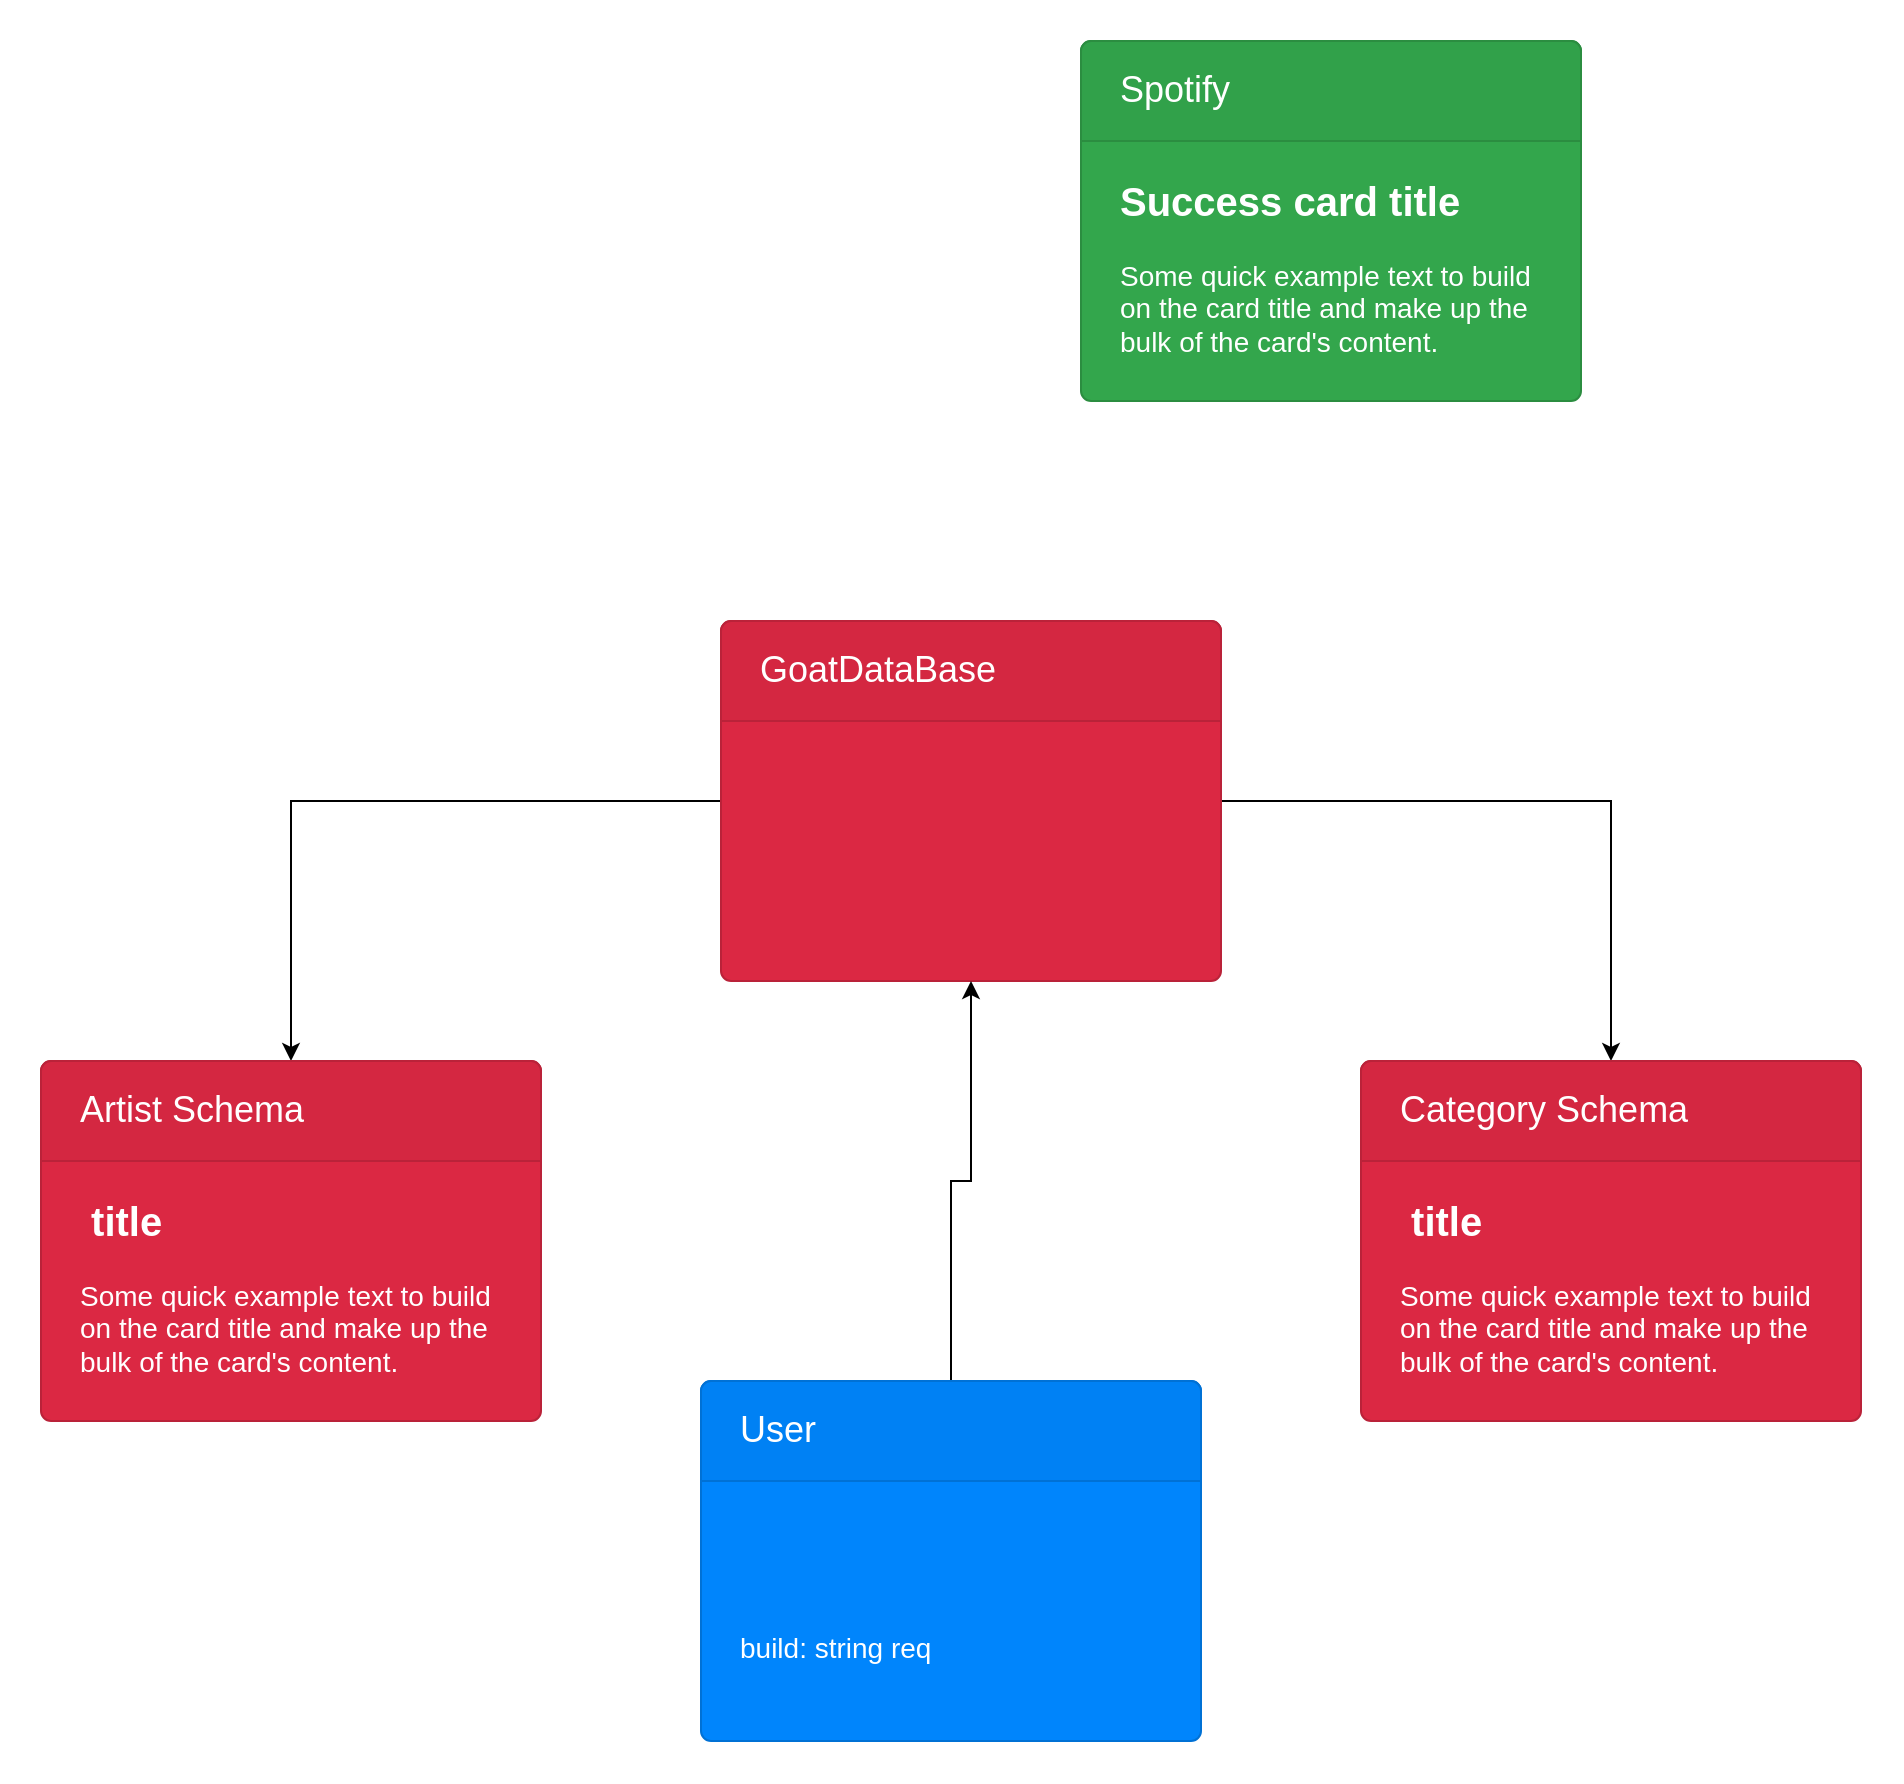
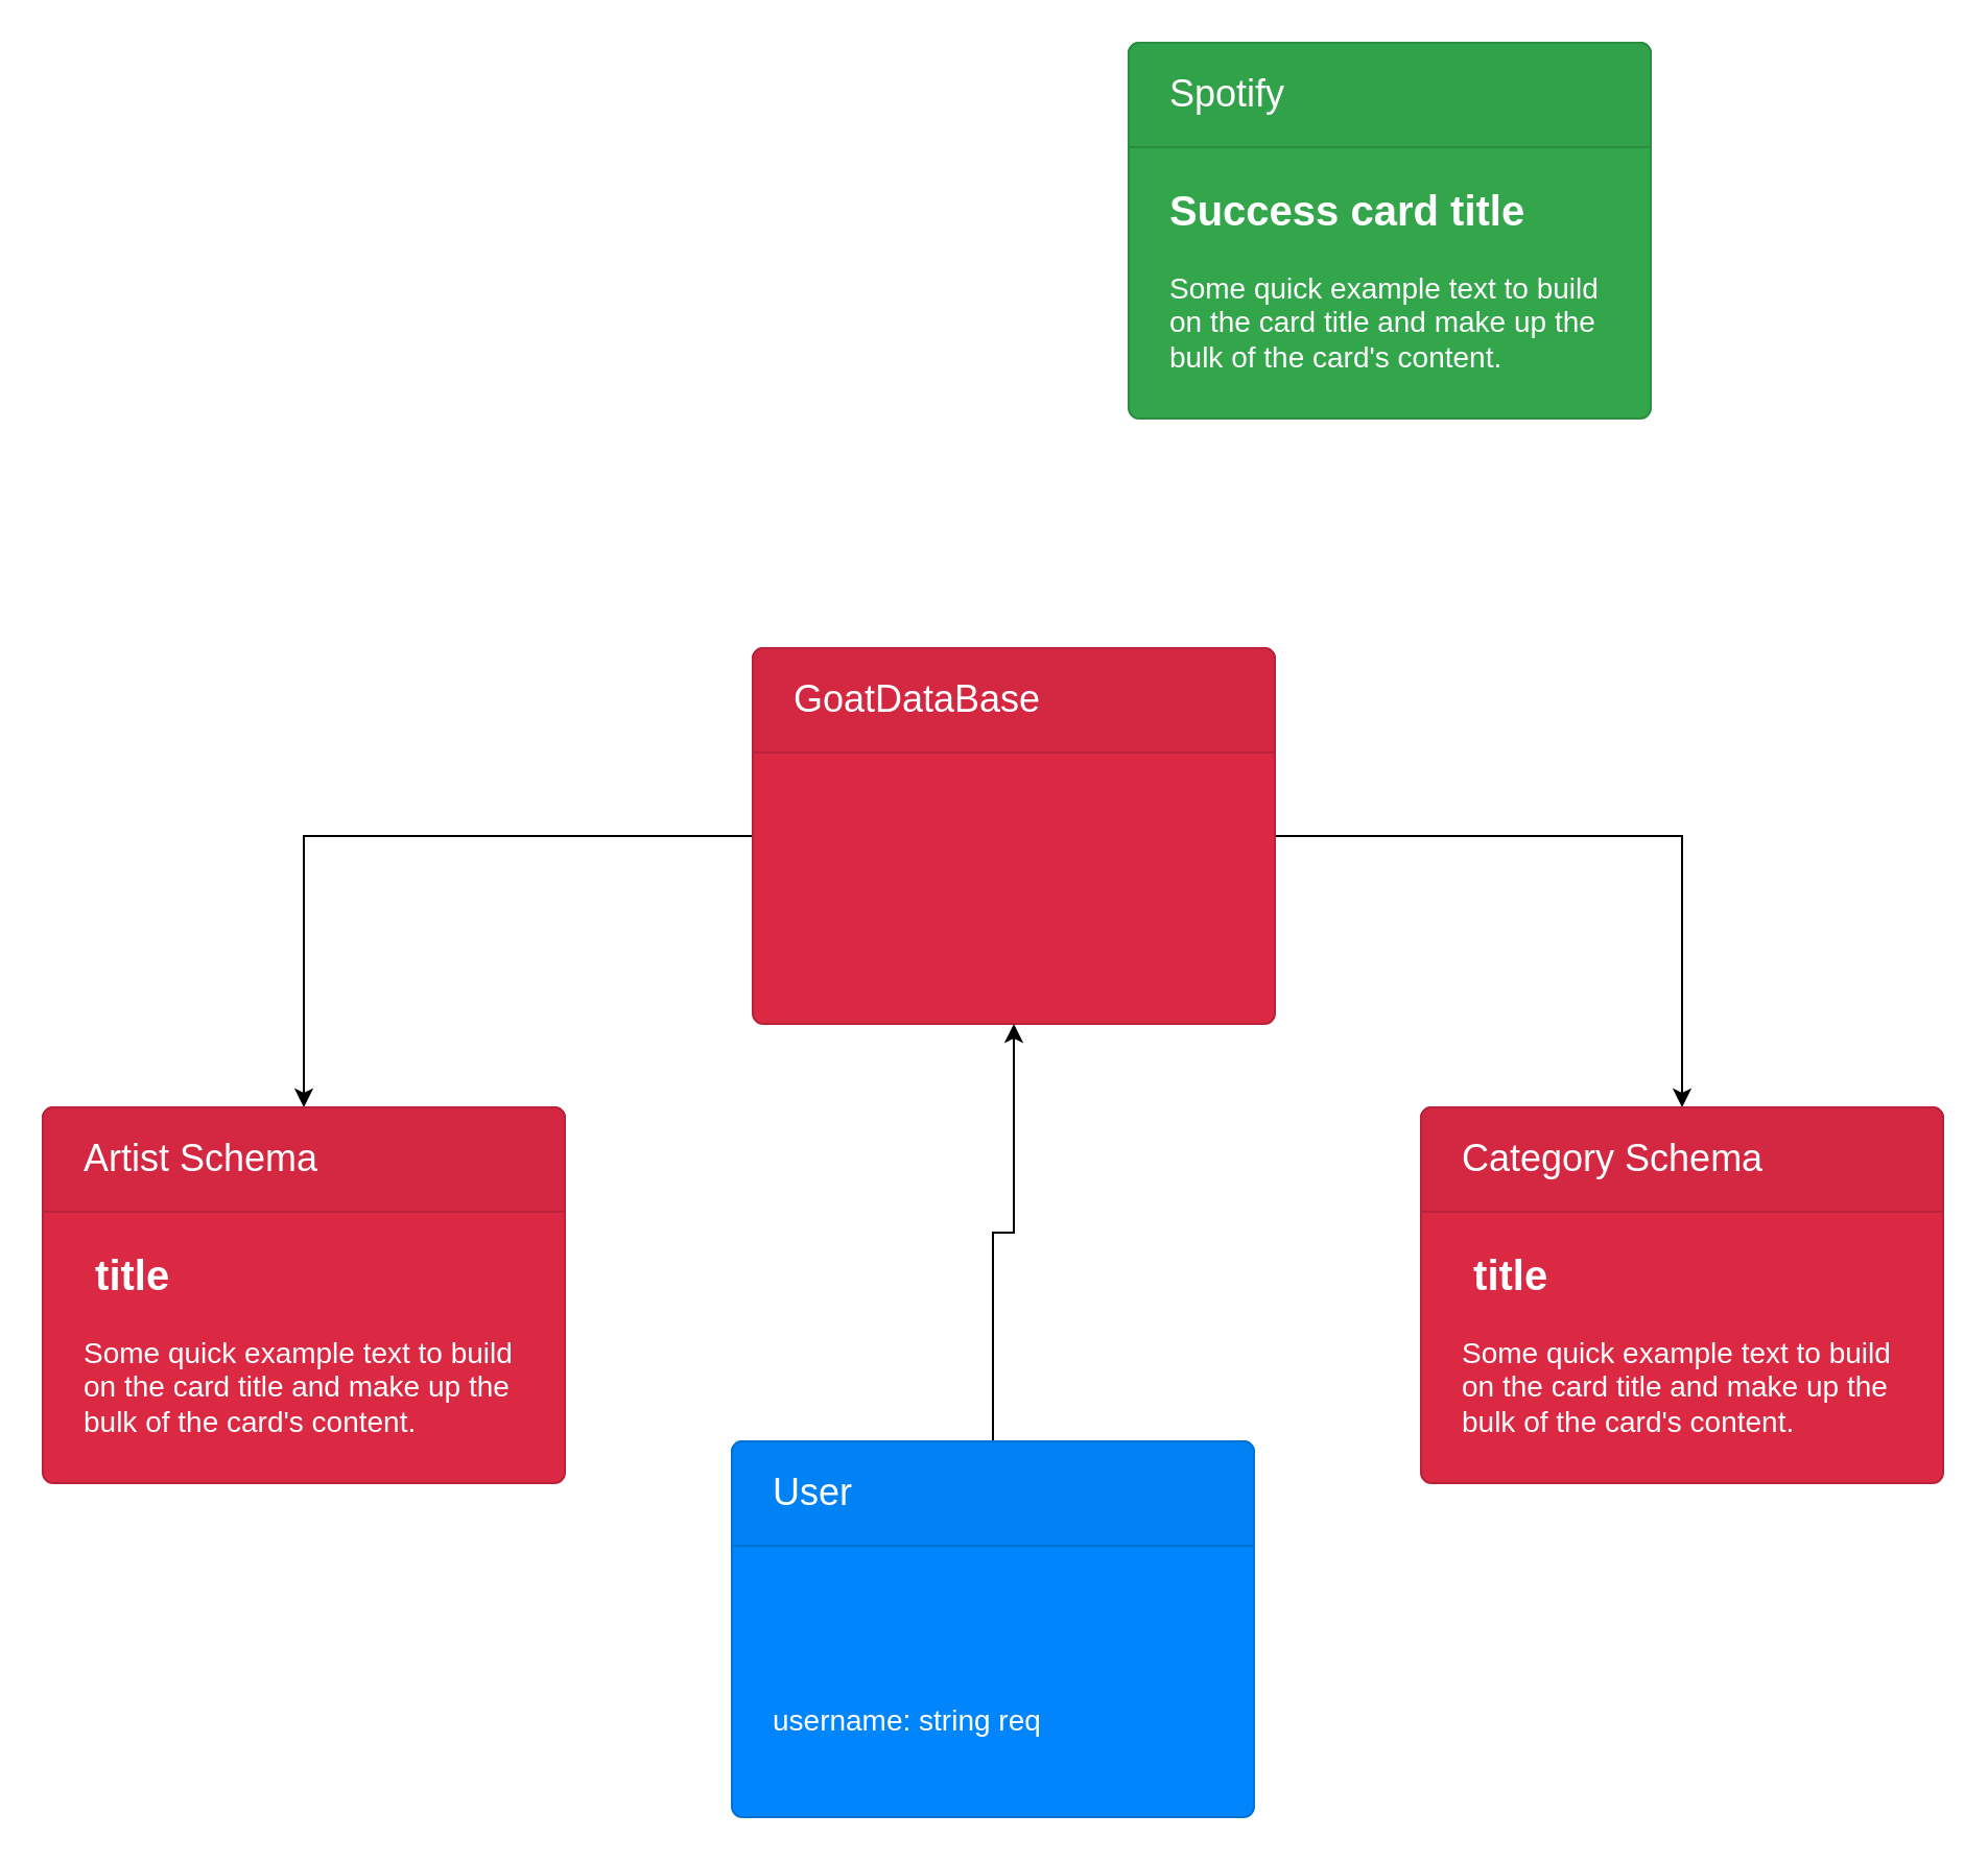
  <mxCell id="0" />
  <mxCell id="1" parent="0" />
  <mxCell id="2" value="" style="edgeStyle=orthogonalEdgeStyle;rounded=0;orthogonalLoop=1;jettySize=auto;html=1;" edge="1" parent="1" source="4" target="8"><mxGeometry relative="1" as="geometry" /></mxCell>
  <mxCell id="3" value="" style="edgeStyle=orthogonalEdgeStyle;rounded=0;orthogonalLoop=1;jettySize=auto;html=1;" edge="1" parent="1" source="4" target="6"><mxGeometry relative="1" as="geometry" /></mxCell>
  <mxCell id="4" value="" style="html=1;shadow=0;dashed=0;shape=mxgraph.bootstrap.rrect;rSize=5;strokeColor=#BA2239;html=1;whiteSpace=wrap;fillColor=#DB2843;fontColor=#ffffff;verticalAlign=bottom;align=left;spacing=20;spacingBottom=0;fontSize=14;" vertex="1" parent="1"><mxGeometry x="360" width="250" height="180" as="geometry" y="310" /></mxCell>
  <mxCell id="5" value="GoatDataBase" style="html=1;shadow=0;dashed=0;shape=mxgraph.bootstrap.topButton;rSize=5;perimeter=none;whiteSpace=wrap;fillColor=#D42741;strokeColor=#BA2239;fontColor=#ffffff;resizeWidth=1;fontSize=18;align=left;spacing=20;" vertex="1" parent="4"><mxGeometry width="250" height="50" relative="1" as="geometry" /></mxCell>
  <mxCell id="6" value="&lt;b&gt;&lt;font style=&quot;font-size: 20px&quot;&gt;&amp;nbsp;title&lt;/font&gt;&lt;/b&gt;&lt;br style=&quot;font-size: 14px&quot;&gt;&lt;br style=&quot;font-size: 14px&quot;&gt;Some quick example text to build on the card title and make up the bulk of the card's content." style="html=1;shadow=0;dashed=0;shape=mxgraph.bootstrap.rrect;rSize=5;strokeColor=#BA2239;html=1;whiteSpace=wrap;fillColor=#DB2843;fontColor=#ffffff;verticalAlign=bottom;align=left;spacing=20;spacingBottom=0;fontSize=14;" vertex="1" parent="1"><mxGeometry x="680" y="530" width="250" height="180" as="geometry" /></mxCell>
  <mxCell id="7" value="Category Schema" style="html=1;shadow=0;dashed=0;shape=mxgraph.bootstrap.topButton;rSize=5;perimeter=none;whiteSpace=wrap;fillColor=#D42741;strokeColor=#BA2239;fontColor=#ffffff;resizeWidth=1;fontSize=18;align=left;spacing=20;" vertex="1" parent="6"><mxGeometry width="250" height="50" relative="1" as="geometry" /></mxCell>
  <mxCell id="8" value="&lt;b&gt;&lt;font style=&quot;font-size: 20px&quot;&gt;&amp;nbsp;title&lt;/font&gt;&lt;/b&gt;&lt;br style=&quot;font-size: 14px&quot;&gt;&lt;br style=&quot;font-size: 14px&quot;&gt;Some quick example text to build on the card title and make up the bulk of the card's content." style="html=1;shadow=0;dashed=0;shape=mxgraph.bootstrap.rrect;rSize=5;strokeColor=#BA2239;html=1;whiteSpace=wrap;fillColor=#DB2843;fontColor=#ffffff;verticalAlign=bottom;align=left;spacing=20;spacingBottom=0;fontSize=14;" vertex="1" parent="1"><mxGeometry x="20" y="530" width="250" height="180" as="geometry" /></mxCell>
  <mxCell id="9" value="Artist Schema" style="html=1;shadow=0;dashed=0;shape=mxgraph.bootstrap.topButton;rSize=5;perimeter=none;whiteSpace=wrap;fillColor=#D42741;strokeColor=#BA2239;fontColor=#ffffff;resizeWidth=1;fontSize=18;align=left;spacing=20;" vertex="1" parent="8"><mxGeometry width="250" height="50" relative="1" as="geometry" /></mxCell>
  <mxCell id="10" value="" style="edgeStyle=orthogonalEdgeStyle;rounded=0;orthogonalLoop=1;jettySize=auto;html=1;" edge="1" parent="1" source="11" target="4"><mxGeometry relative="1" as="geometry"><mxPoint x="475" y="610" as="targetPoint" /><Array as="points"><mxPoint x="475" y="590" /><mxPoint x="485" y="590" /></Array></mxGeometry></mxCell>
- <mxCell id="11" value="build: string req&lt;br&gt;&lt;br&gt;" style="html=1;shadow=0;dashed=0;shape=mxgraph.bootstrap.rrect;rSize=5;strokeColor=#0071D5;html=1;whiteSpace=wrap;fillColor=#0085FC;fontColor=#ffffff;verticalAlign=bottom;align=left;spacing=20;spacingBottom=0;fontSize=14;" vertex="1" parent="1"><mxGeometry x="350" y="690" width="250" height="180" as="geometry" /></mxCell>
+ <mxCell id="11" value="username: string req&lt;br&gt;&lt;br&gt;" style="html=1;shadow=0;dashed=0;shape=mxgraph.bootstrap.rrect;rSize=5;strokeColor=#0071D5;html=1;whiteSpace=wrap;fillColor=#0085FC;fontColor=#ffffff;verticalAlign=bottom;align=left;spacing=20;spacingBottom=0;fontSize=14;" vertex="1" parent="1"><mxGeometry x="350" y="690" width="250" height="180" as="geometry" /></mxCell>
  <mxCell id="12" value="User" style="html=1;shadow=0;dashed=0;shape=mxgraph.bootstrap.topButton;rSize=5;perimeter=none;whiteSpace=wrap;fillColor=#0081F4;strokeColor=#0071D5;fontColor=#ffffff;resizeWidth=1;fontSize=18;align=left;spacing=20;" vertex="1" parent="11"><mxGeometry width="250" height="50" relative="1" as="geometry" /></mxCell>
  <mxCell id="13" value="&lt;b&gt;&lt;font style=&quot;font-size: 20px&quot;&gt;Success card title&lt;/font&gt;&lt;/b&gt;&lt;br style=&quot;font-size: 14px&quot;&gt;&lt;br style=&quot;font-size: 14px&quot;&gt;Some quick example text to build on the card title and make up the bulk of the card's content." style="html=1;shadow=0;dashed=0;shape=mxgraph.bootstrap.rrect;rSize=5;strokeColor=#2B8D40;html=1;whiteSpace=wrap;fillColor=#33A64C;fontColor=#ffffff;verticalAlign=bottom;align=left;spacing=20;spacingBottom=0;fontSize=14;" vertex="1" parent="1"><mxGeometry x="540" y="20" width="250" height="180" as="geometry" /></mxCell>
  <mxCell id="14" value="Spotify" style="html=1;shadow=0;dashed=0;shape=mxgraph.bootstrap.topButton;rSize=5;perimeter=none;whiteSpace=wrap;fillColor=#31A14A;strokeColor=#2B8D40;fontColor=#ffffff;resizeWidth=1;fontSize=18;align=left;spacing=20;" vertex="1" parent="13"><mxGeometry width="250" height="50" relative="1" as="geometry" /></mxCell>
